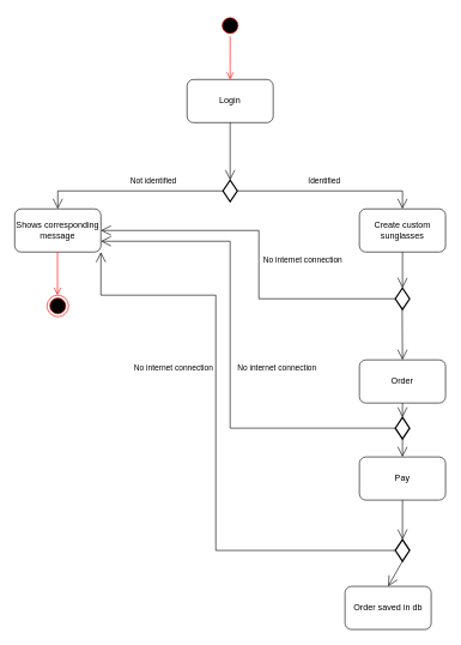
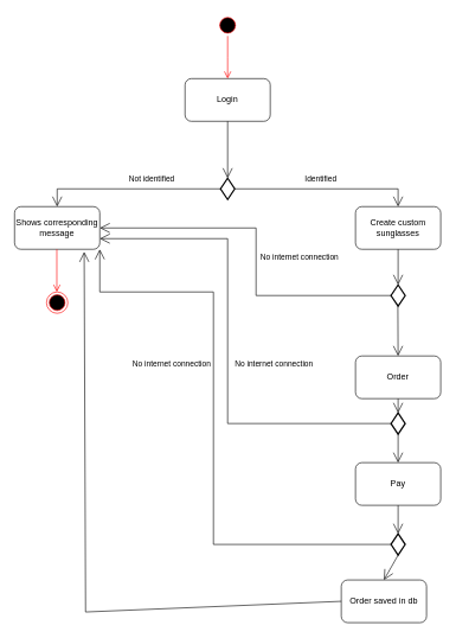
  <mxCell id="0" />
  <mxCell id="1" parent="0" />
  <mxCell id="2" value="Login" style="rounded=1;whiteSpace=wrap;html=1;" parent="1" vertex="1"><mxGeometry x="260" y="110" width="120" height="60" as="geometry" /></mxCell>
  <mxCell id="3" value="" style="ellipse;html=1;shape=startState;fillColor=#000000;strokeColor=#ff0000;" parent="1" vertex="1"><mxGeometry x="305" y="20" width="30" height="30" as="geometry" /></mxCell>
  <mxCell id="4" value="" style="edgeStyle=orthogonalEdgeStyle;html=1;verticalAlign=bottom;endArrow=open;endSize=8;strokeColor=#ff0000;rounded=0;" parent="1" source="3" edge="1"><mxGeometry relative="1" as="geometry"><mxPoint x="320" y="110" as="targetPoint" /></mxGeometry></mxCell>
  <mxCell id="5" value="" style="strokeWidth=2;html=1;shape=mxgraph.flowchart.decision;whiteSpace=wrap;" parent="1" vertex="1"><mxGeometry x="310" y="250" width="20" height="30" as="geometry" /></mxCell>
  <mxCell id="6" value="" style="endArrow=open;endFill=1;endSize=12;html=1;rounded=0;exitX=0.5;exitY=1;exitDx=0;exitDy=0;" parent="1" source="2" target="5" edge="1"><mxGeometry width="160" relative="1" as="geometry"><mxPoint x="100" y="240" as="sourcePoint" /><mxPoint x="260" y="240" as="targetPoint" /></mxGeometry></mxCell>
  <mxCell id="7" value="" style="endArrow=open;endFill=1;endSize=12;html=1;rounded=0;exitX=0;exitY=0.5;exitDx=0;exitDy=0;exitPerimeter=0;" parent="1" source="5" edge="1"><mxGeometry width="160" relative="1" as="geometry"><mxPoint x="100" y="240" as="sourcePoint" /><mxPoint x="80" y="290" as="targetPoint" /><Array as="points"><mxPoint x="80" y="265" /></Array></mxGeometry></mxCell>
  <mxCell id="8" value="Not identified" style="edgeLabel;html=1;align=center;verticalAlign=middle;resizable=0;points=[];" parent="7" vertex="1" connectable="0"><mxGeometry x="-0.233" y="-3" relative="1" as="geometry"><mxPoint y="-12" as="offset" /></mxGeometry></mxCell>
  <mxCell id="9" value="" style="endArrow=open;endFill=1;endSize=12;html=1;rounded=0;exitX=1;exitY=0.5;exitDx=0;exitDy=0;exitPerimeter=0;" parent="1" source="5" edge="1"><mxGeometry width="160" relative="1" as="geometry"><mxPoint x="560" y="260" as="sourcePoint" /><mxPoint x="560" y="290" as="targetPoint" /><Array as="points"><mxPoint x="560" y="265" /></Array></mxGeometry></mxCell>
  <mxCell id="10" value="Identified" style="edgeLabel;html=1;align=center;verticalAlign=middle;resizable=0;points=[];" parent="9" vertex="1" connectable="0"><mxGeometry x="-0.426" y="-1" relative="1" as="geometry"><mxPoint x="47" y="-16" as="offset" /></mxGeometry></mxCell>
  <mxCell id="11" value="Create custom sunglasses" style="rounded=1;whiteSpace=wrap;html=1;" parent="1" vertex="1"><mxGeometry x="500" y="290" width="120" height="60" as="geometry" /></mxCell>
  <mxCell id="12" value="Shows corresponding message" style="rounded=1;whiteSpace=wrap;html=1;" parent="1" vertex="1"><mxGeometry x="20" y="290" width="120" height="60" as="geometry" /></mxCell>
  <mxCell id="13" value="" style="ellipse;html=1;shape=endState;fillColor=#000000;strokeColor=#ff0000;" parent="1" vertex="1"><mxGeometry x="65" y="410" width="30" height="30" as="geometry" /></mxCell>
  <mxCell id="14" value="" style="edgeStyle=orthogonalEdgeStyle;html=1;verticalAlign=bottom;endArrow=open;endSize=8;strokeColor=#ff0000;rounded=0;" parent="1" edge="1"><mxGeometry relative="1" as="geometry"><mxPoint x="79.52" y="410" as="targetPoint" /><mxPoint x="79.52" y="350" as="sourcePoint" /></mxGeometry></mxCell>
  <mxCell id="15" value="" style="strokeWidth=2;html=1;shape=mxgraph.flowchart.decision;whiteSpace=wrap;" parent="1" vertex="1"><mxGeometry x="550" y="750" width="20" height="30" as="geometry" /></mxCell>
  <mxCell id="16" value="" style="endArrow=open;endFill=1;endSize=12;html=1;rounded=0;exitX=0;exitY=0.5;exitDx=0;exitDy=0;exitPerimeter=0;entryX=1;entryY=1;entryDx=0;entryDy=0;" parent="1" source="15" target="12" edge="1"><mxGeometry width="160" relative="1" as="geometry"><mxPoint x="280" y="520" as="sourcePoint" /><mxPoint x="300" y="320" as="targetPoint" /><Array as="points"><mxPoint x="300" y="765" /><mxPoint x="300" y="410" /><mxPoint x="140" y="410" /></Array></mxGeometry></mxCell>
  <mxCell id="17" value="No internet connection" style="edgeLabel;html=1;align=center;verticalAlign=middle;resizable=0;points=[];" parent="16" vertex="1" connectable="0"><mxGeometry x="0.167" y="-1" relative="1" as="geometry"><mxPoint x="-61" y="-24" as="offset" /></mxGeometry></mxCell>
  <mxCell id="18" value="" style="endArrow=open;endFill=1;endSize=12;html=1;rounded=0;entryX=0.5;entryY=0;entryDx=0;entryDy=0;entryPerimeter=0;exitX=0.5;exitY=1;exitDx=0;exitDy=0;" parent="1" source="21" target="15" edge="1"><mxGeometry width="160" relative="1" as="geometry"><mxPoint x="580" y="600" as="sourcePoint" /><mxPoint x="440" y="520" as="targetPoint" /><Array as="points" /></mxGeometry></mxCell>
  <mxCell id="19" value="Order" style="rounded=1;whiteSpace=wrap;html=1;" parent="1" vertex="1"><mxGeometry x="500" y="500" width="120" height="60" as="geometry" /></mxCell>
  <mxCell id="20" value="" style="endArrow=open;endFill=1;endSize=12;html=1;rounded=0;exitX=0.5;exitY=1;exitDx=0;exitDy=0;entryX=0.5;entryY=0;entryDx=0;entryDy=0;entryPerimeter=0;" parent="1" source="11" target="25" edge="1"><mxGeometry width="160" relative="1" as="geometry"><mxPoint x="330" y="450" as="sourcePoint" /><mxPoint x="490" y="450" as="targetPoint" /></mxGeometry></mxCell>
- <mxCell id="21" value="Pay" style="rounded=1;whiteSpace=wrap;html=1;" parent="1" vertex="1"><mxGeometry x="500" y="635" width="120" height="60" as="geometry" /></mxCell>
+ <mxCell id="21" value="Pay" style="rounded=1;whiteSpace=wrap;html=1;" parent="1" vertex="1"><mxGeometry x="500" y="650" width="120" height="60" as="geometry" /></mxCell>
  <mxCell id="22" value="" style="endArrow=open;endFill=1;endSize=12;html=1;rounded=0;exitX=0.5;exitY=1;exitDx=0;exitDy=0;entryX=0.5;entryY=0;entryDx=0;entryDy=0;entryPerimeter=0;" parent="1" source="19" target="27" edge="1"><mxGeometry width="160" relative="1" as="geometry"><mxPoint x="560" y="470" as="sourcePoint" /><mxPoint x="630" y="560" as="targetPoint" /><Array as="points" /></mxGeometry></mxCell>
  <mxCell id="23" value="" style="endArrow=open;endFill=1;endSize=12;html=1;rounded=0;entryX=1;entryY=0.5;entryDx=0;entryDy=0;exitX=0;exitY=0.5;exitDx=0;exitDy=0;exitPerimeter=0;" parent="1" source="25" target="12" edge="1"><mxGeometry width="160" relative="1" as="geometry"><mxPoint x="360" y="440" as="sourcePoint" /><mxPoint x="490" y="390" as="targetPoint" /><Array as="points"><mxPoint x="360" y="415" /><mxPoint x="360" y="320" /></Array></mxGeometry></mxCell>
  <mxCell id="24" value="No internet connection" style="edgeLabel;html=1;align=center;verticalAlign=middle;resizable=0;points=[];" parent="1" vertex="1" connectable="0"><mxGeometry x="360" y="415.001" as="geometry"><mxPoint x="24" y="95" as="offset" /></mxGeometry></mxCell>
  <mxCell id="25" value="" style="strokeWidth=2;html=1;shape=mxgraph.flowchart.decision;whiteSpace=wrap;" parent="1" vertex="1"><mxGeometry x="550" y="400" width="20" height="30" as="geometry" /></mxCell>
  <mxCell id="26" value="" style="endArrow=open;endFill=1;endSize=12;html=1;rounded=0;exitX=0.5;exitY=1;exitDx=0;exitDy=0;entryX=0.5;entryY=0;entryDx=0;entryDy=0;" parent="1" target="19" edge="1"><mxGeometry width="160" relative="1" as="geometry"><mxPoint x="559.66" y="430" as="sourcePoint" /><mxPoint x="560" y="470" as="targetPoint" /></mxGeometry></mxCell>
  <mxCell id="27" value="" style="strokeWidth=2;html=1;shape=mxgraph.flowchart.decision;whiteSpace=wrap;" parent="1" vertex="1"><mxGeometry x="550" y="580" width="20" height="30" as="geometry" /></mxCell>
  <mxCell id="28" value="" style="endArrow=open;endFill=1;endSize=12;html=1;rounded=0;entryX=0.5;entryY=0;entryDx=0;entryDy=0;exitX=0.5;exitY=1;exitDx=0;exitDy=0;exitPerimeter=0;" parent="1" source="27" target="21" edge="1"><mxGeometry width="160" relative="1" as="geometry"><mxPoint x="570" y="630" as="sourcePoint" /><mxPoint x="559.66" y="650" as="targetPoint" /><Array as="points" /></mxGeometry></mxCell>
  <mxCell id="29" value="" style="endArrow=open;endFill=1;endSize=12;html=1;rounded=0;exitX=0;exitY=0.5;exitDx=0;exitDy=0;exitPerimeter=0;entryX=1;entryY=0.75;entryDx=0;entryDy=0;" parent="1" source="27" target="12" edge="1"><mxGeometry width="160" relative="1" as="geometry"><mxPoint x="330" y="520" as="sourcePoint" /><mxPoint x="490" y="520" as="targetPoint" /><Array as="points"><mxPoint x="320" y="595" /><mxPoint x="320" y="335" /></Array></mxGeometry></mxCell>
  <mxCell id="30" value="Order saved in db" style="rounded=1;whiteSpace=wrap;html=1;" parent="1" vertex="1"><mxGeometry x="480" y="815" width="120" height="60" as="geometry" /></mxCell>
  <mxCell id="31" value="" style="endArrow=open;endFill=1;endSize=12;html=1;rounded=0;exitX=0.5;exitY=1;exitDx=0;exitDy=0;exitPerimeter=0;entryX=0.5;entryY=0;entryDx=0;entryDy=0;" parent="1" source="15" target="30" edge="1"><mxGeometry width="160" relative="1" as="geometry"><mxPoint x="330" y="840" as="sourcePoint" /><mxPoint x="490" y="840" as="targetPoint" /></mxGeometry></mxCell>
+ <mxCell id="32" value="" style="endArrow=open;endFill=1;endSize=12;html=1;rounded=0;exitX=0;exitY=0.5;exitDx=0;exitDy=0;entryX=0.817;entryY=1.06;entryDx=0;entryDy=0;entryPerimeter=0;" parent="1" source="30" target="12" edge="1"><mxGeometry width="160" relative="1" as="geometry"><mxPoint x="140" y="810" as="sourcePoint" /><mxPoint x="120" y="580" as="targetPoint" /><Array as="points"><mxPoint x="120" y="860" /></Array></mxGeometry></mxCell>
  <mxCell id="33" value="No internet connection" style="edgeLabel;html=1;align=center;verticalAlign=middle;resizable=0;points=[];" parent="1" vertex="1" connectable="0"><mxGeometry x="420" y="360.001" as="geometry" /></mxCell>
